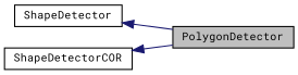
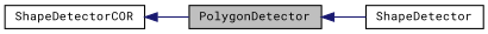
  digraph {
    fontname="Roboto Mono"
    rankdir=LR
    node [color=black fillcolor=white fontname="Roboto Mono" fontsize=10 shape=record style=filled]
    edge [color=midnightblue dir=back fontname="Roboto Mono" fontsize=10 labelfontname=Helvetica labelfontsize=10 style=solid]
    n1 [fillcolor=grey75 fontcolor=black height=0.2 label=PolygonDetector width=0.4]
    n2 [height=0.2 label=ShapeDetector width=0.4]
    n3 [height=0.2 label=ShapeDetectorCOR width=0.4]
-   n2 -> n1
+   n1 -> n2
    n3 -> n1
  }
